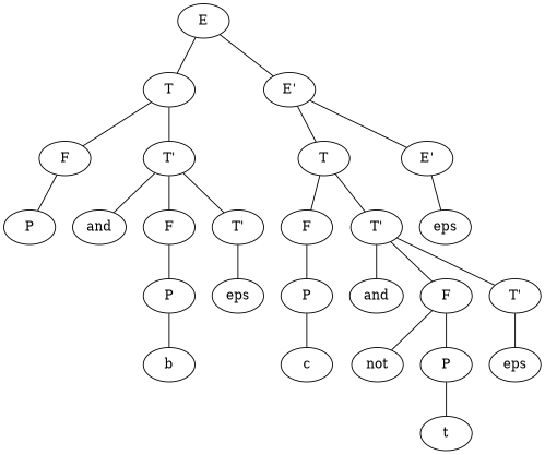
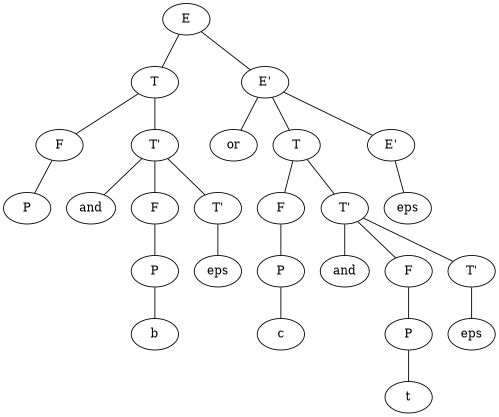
  graph {
    n1 [label=E]
    n2 [label=T]
    n3 [label="E'"]
    n4 [label=F]
    n5 [label="T'"]
+   n6 [label=or]
    n7 [label=T]
    n8 [label="E'"]
    n9 [label=P]
    n10 [label=and]
    n11 [label=F]
    n12 [label="T'"]
    n13 [label=P]
    n14 [label=eps]
    n15 [label=b]
    n16 [label=F]
    n17 [label="T'"]
    n18 [label=eps]
    n19 [label=P]
    n20 [label=and]
    n21 [label=F]
    n22 [label="T'"]
    n23 [label=c]
-   n24 [label=not]
    n25 [label=P]
    n26 [label=eps]
    n27 [label=t]
    n1 -- n2
    n1 -- n3
    n2 -- n4
    n2 -- n5
+   n3 -- n6
    n3 -- n7
    n3 -- n8
    n4 -- n9
    n5 -- n10
    n5 -- n11
    n5 -- n12
    n7 -- n16
    n7 -- n17
    n8 -- n18
    n11 -- n13
    n12 -- n14
    n13 -- n15
    n16 -- n19
    n17 -- n20
    n17 -- n21
    n17 -- n22
    n19 -- n23
-   n21 -- n24
    n21 -- n25
    n22 -- n26
    n25 -- n27
  }
